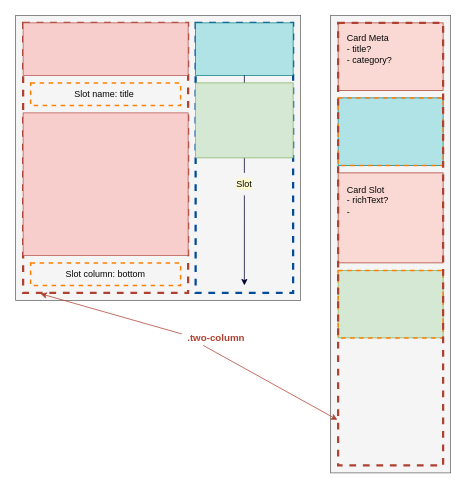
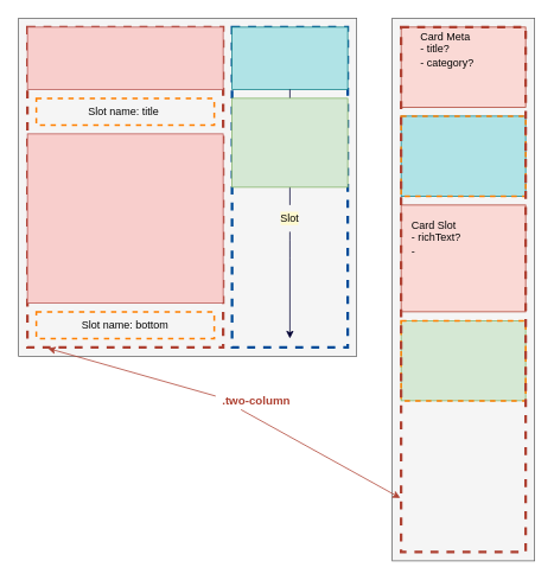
  <mxCell id="0" />
  <mxCell id="1" parent="0" />
  <mxCell id="2" value="" style="whiteSpace=wrap;html=1;aspect=fixed;fillColor=#f5f5f5;fontColor=#333333;strokeColor=#666666;" vertex="1" parent="1"><mxGeometry x="20" y="20" width="380" height="380" as="geometry" /></mxCell>
  <mxCell id="3" value="" style="rounded=0;whiteSpace=wrap;html=1;fillColor=none;strokeColor=#ae4132;dashed=1;strokeWidth=3;" vertex="1" parent="1"><mxGeometry x="30" y="30" width="220" height="360" as="geometry" /></mxCell>
  <mxCell id="4" value="" style="rounded=0;whiteSpace=wrap;html=1;fillColor=#f5f5f5;fontColor=#333333;strokeColor=#666666;" vertex="1" parent="1"><mxGeometry x="440" y="20" width="160" height="610" as="geometry" /></mxCell>
  <mxCell id="5" value="" style="rounded=0;whiteSpace=wrap;html=1;fillColor=#fad9d5;strokeColor=#ae4132;" vertex="1" parent="1"><mxGeometry x="450" y="30" width="140" height="90" as="geometry" /></mxCell>
  <mxCell id="6" value="" style="rounded=0;whiteSpace=wrap;html=1;fillColor=#b0e3e6;strokeColor=#0e8088;" vertex="1" parent="1"><mxGeometry x="450" y="130" width="140" height="90" as="geometry" /></mxCell>
  <mxCell id="7" value="" style="rounded=0;whiteSpace=wrap;html=1;fillColor=#fad9d5;strokeColor=#ae4132;" vertex="1" parent="1"><mxGeometry x="450" y="230" width="140" height="120" as="geometry" /></mxCell>
  <mxCell id="8" value="" style="rounded=0;whiteSpace=wrap;html=1;fillColor=none;strokeWidth=3;dashed=1;strokeColor=#004C99;" vertex="1" parent="1"><mxGeometry x="260" y="30" width="130" height="360" as="geometry" /></mxCell>
  <mxCell id="9" value="" style="rounded=0;whiteSpace=wrap;html=1;fillColor=#b0e3e6;strokeColor=#0e8088;" vertex="1" parent="1"><mxGeometry x="260" y="30" width="130" height="70" as="geometry" /></mxCell>
  <mxCell id="10" value="" style="endArrow=classic;html=1;exitX=0.5;exitY=1;exitDx=0;exitDy=0;strokeColor=#000033;startArrow=none;" edge="1" parent="1" source="12"><mxGeometry relative="1" as="geometry"><mxPoint x="210" y="200" as="sourcePoint" /><mxPoint x="325" y="380" as="targetPoint" /><Array as="points"><mxPoint x="325" y="280" /></Array></mxGeometry></mxCell>
  <mxCell id="11" value="" style="endArrow=none;html=1;exitX=0.5;exitY=1;exitDx=0;exitDy=0;strokeColor=#000033;" edge="1" parent="1" source="9" target="12"><mxGeometry relative="1" as="geometry"><mxPoint x="325" y="160" as="sourcePoint" /><mxPoint x="325" y="390" as="targetPoint" /><Array as="points" /></mxGeometry></mxCell>
  <mxCell id="12" value="Slot" style="text;html=1;strokeColor=none;fillColor=none;align=center;verticalAlign=middle;whiteSpace=wrap;rounded=0;dashed=1;labelBackgroundColor=#FFF9CF;strokeWidth=4;fontColor=#050505;" vertex="1" parent="1"><mxGeometry x="295" y="230" width="60" height="30" as="geometry" /></mxCell>
  <mxCell id="13" value="" style="rounded=0;whiteSpace=wrap;html=1;fillColor=#d5e8d4;strokeColor=#82b366;" vertex="1" parent="1"><mxGeometry x="260" y="110" width="130" height="100" as="geometry" /></mxCell>
  <mxCell id="14" value="" style="rounded=0;whiteSpace=wrap;html=1;fillColor=#d5e8d4;strokeColor=#82b366;" vertex="1" parent="1"><mxGeometry x="450" y="360" width="140" height="90" as="geometry" /></mxCell>
- <mxCell id="15" value="&lt;span style=&quot;&quot;&gt;Card Meta&lt;br&gt;- title?&lt;br&gt;- category?&lt;/span&gt;" style="text;html=1;strokeColor=none;fillColor=none;align=left;verticalAlign=middle;whiteSpace=wrap;rounded=0;dashed=1;labelBackgroundColor=none;strokeWidth=4;fontColor=#050505;fontStyle=0" vertex="1" parent="1"><mxGeometry x="460" y="48.33" width="100" height="33.33" as="geometry" /></mxCell>
+ <mxCell id="15" value="&lt;span style=&quot;&quot;&gt;Card Meta&lt;br&gt;- title?&lt;br&gt;- category?&lt;/span&gt;" style="text;html=1;strokeColor=none;fillColor=none;align=left;verticalAlign=middle;whiteSpace=wrap;rounded=0;dashed=1;labelBackgroundColor=none;strokeWidth=4;fontColor=#050505;fontStyle=0" vertex="1" parent="1"><mxGeometry x="470" y="38.33" width="100" height="33.33" as="geometry" /></mxCell>
  <mxCell id="16" value="&lt;span style=&quot;&quot;&gt;Card Slot&lt;br&gt;- richText?&lt;br&gt;-&amp;nbsp;&lt;/span&gt;" style="text;html=1;strokeColor=none;fillColor=none;align=left;verticalAlign=middle;whiteSpace=wrap;rounded=0;dashed=1;labelBackgroundColor=none;strokeWidth=4;fontColor=#050505;fontStyle=0" vertex="1" parent="1"><mxGeometry x="460" y="250" width="100" height="33.33" as="geometry" /></mxCell>
  <mxCell id="17" value="" style="rounded=0;whiteSpace=wrap;html=1;fillColor=#f8cecc;strokeColor=#b85450;" vertex="1" parent="1"><mxGeometry x="30" y="30" width="220" height="70" as="geometry" /></mxCell>
  <mxCell id="18" value="" style="rounded=0;whiteSpace=wrap;html=1;fillColor=#f8cecc;strokeColor=#b85450;" vertex="1" parent="1"><mxGeometry x="30" y="150" width="220" height="190" as="geometry" /></mxCell>
  <mxCell id="19" value="" style="rounded=0;whiteSpace=wrap;html=1;dashed=1;labelBackgroundColor=none;strokeColor=#FF8000;strokeWidth=2;fontColor=#050505;fillColor=none;" vertex="1" parent="1"><mxGeometry x="40" y="110" width="200" height="30" as="geometry" /></mxCell>
  <mxCell id="20" value="" style="rounded=0;whiteSpace=wrap;html=1;dashed=1;labelBackgroundColor=none;strokeColor=#FF8000;strokeWidth=2;fontColor=#050505;fillColor=none;" vertex="1" parent="1"><mxGeometry x="40" y="350" width="200" height="30" as="geometry" /></mxCell>
  <mxCell id="21" value="Slot name: title&amp;nbsp;" style="text;html=1;strokeColor=none;fillColor=none;align=center;verticalAlign=middle;whiteSpace=wrap;rounded=0;dashed=1;labelBackgroundColor=none;strokeWidth=2;fontColor=#050505;" vertex="1" parent="1"><mxGeometry x="45" y="110" width="190" height="30" as="geometry" /></mxCell>
- <mxCell id="22" value="Slot column: bottom" style="text;html=1;strokeColor=none;fillColor=none;align=center;verticalAlign=middle;whiteSpace=wrap;rounded=0;dashed=1;labelBackgroundColor=none;strokeWidth=2;fontColor=#050505;" vertex="1" parent="1"><mxGeometry x="45" y="350" width="190" height="30" as="geometry" /></mxCell>
+ <mxCell id="22" value="Slot name: bottom" style="text;html=1;strokeColor=none;fillColor=none;align=center;verticalAlign=middle;whiteSpace=wrap;rounded=0;dashed=1;labelBackgroundColor=none;strokeWidth=2;fontColor=#050505;" vertex="1" parent="1"><mxGeometry x="45" y="350" width="190" height="30" as="geometry" /></mxCell>
  <mxCell id="23" value="" style="rounded=0;whiteSpace=wrap;html=1;dashed=1;labelBackgroundColor=none;strokeColor=#FF8000;strokeWidth=2;fontColor=#050505;fillColor=none;" vertex="1" parent="1"><mxGeometry x="450" y="130" width="140" height="90" as="geometry" /></mxCell>
  <mxCell id="24" value="" style="rounded=0;whiteSpace=wrap;html=1;dashed=1;labelBackgroundColor=none;strokeColor=#FF8000;strokeWidth=2;fontColor=#050505;fillColor=none;" vertex="1" parent="1"><mxGeometry x="450" y="360" width="140" height="90" as="geometry" /></mxCell>
  <mxCell id="25" value="" style="endArrow=classic;html=1;strokeColor=#ae4132;fontColor=#050505;entryX=0.105;entryY=1.003;entryDx=0;entryDy=0;endFill=1;entryPerimeter=0;" edge="1" parent="1" target="3"><mxGeometry relative="1" as="geometry"><mxPoint x="260" y="450" as="sourcePoint" /><mxPoint x="360" y="290" as="targetPoint" /></mxGeometry></mxCell>
  <mxCell id="26" value="&amp;nbsp; .two-column&amp;nbsp;&amp;nbsp;" style="edgeLabel;resizable=0;html=1;align=left;verticalAlign=bottom;dashed=1;labelBackgroundColor=#FFFFFF;strokeColor=#FF8000;strokeWidth=2;fontColor=#ae4132;fillColor=none;fontSize=13;fontStyle=1" connectable="0" vertex="1" parent="25"><mxGeometry x="-1" relative="1" as="geometry"><mxPoint x="-20" y="10" as="offset" /></mxGeometry></mxCell>
  <mxCell id="27" value="" style="rounded=0;whiteSpace=wrap;html=1;fillColor=none;strokeColor=#ae4132;dashed=1;strokeWidth=3;" vertex="1" parent="1"><mxGeometry x="450" y="30" width="140" height="590" as="geometry" /></mxCell>
  <mxCell id="28" value="" style="endArrow=classic;html=1;strokeColor=#ae4132;fontColor=#050505;entryX=-0.007;entryY=0.897;entryDx=0;entryDy=0;endFill=1;entryPerimeter=0;" edge="1" parent="1" target="27"><mxGeometry relative="1" as="geometry"><mxPoint x="270" y="460" as="sourcePoint" /><mxPoint x="63.1" y="401.08" as="targetPoint" /></mxGeometry></mxCell>
